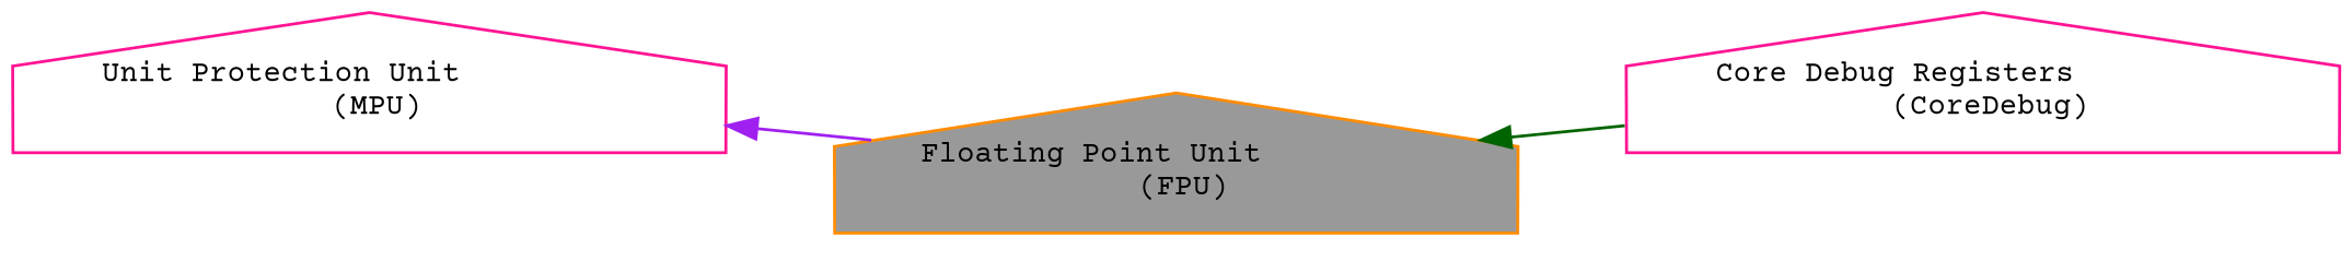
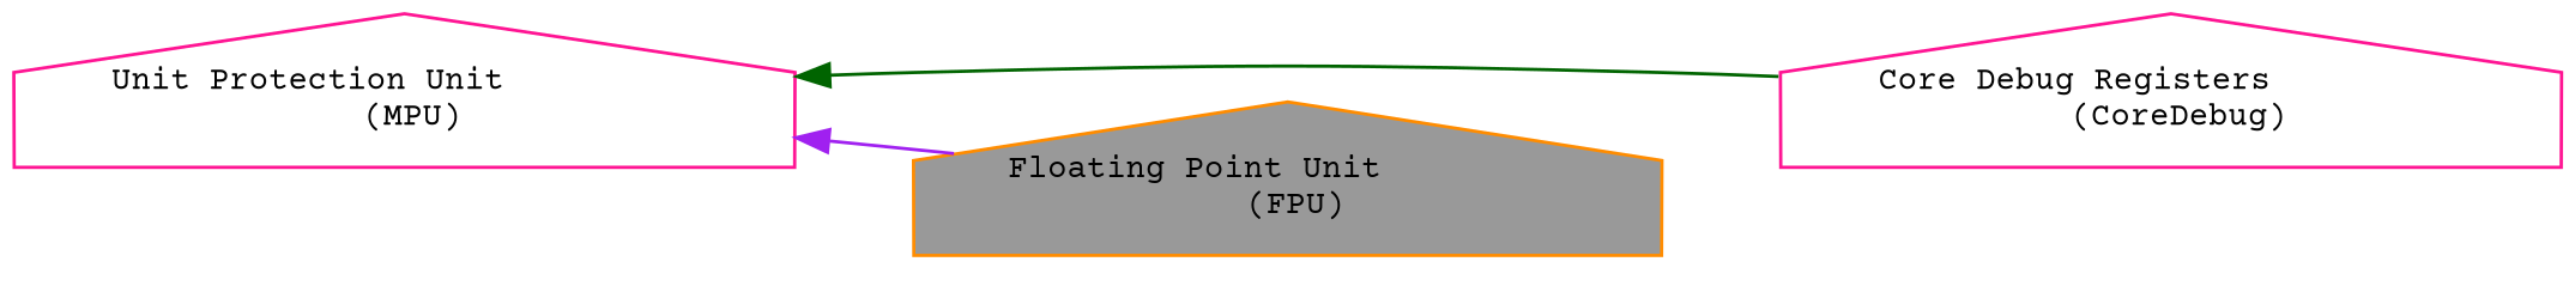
  digraph {
    fontname="Courier Prime"
    rankdir=LR
    node [color=deeppink fillcolor=white fontname="Courier Prime" fontsize=10 shape=house style=filled]
    edge [dir=back fontname="Courier Prime" fontsize=10 labelfontname=Helvetica labelfontsize=10 shape=plaintext style=solid]
    n1 [height=0.2 label="Core Debug Registers\l (CoreDebug)" width=0.4]
    n2 [color=darkorange fillcolor=grey60 fontcolor=black height=0.2 label="Floating Point Unit\l (FPU)" width=0.4]
    n3 [height=0.2 label="Unit Protection Unit\l (MPU)" width=0.4]
-   n2 -> n1 [color=darkgreen]
+   n3 -> n1 [color=darkgreen]
    n3 -> n2 [color=purple]
  }
